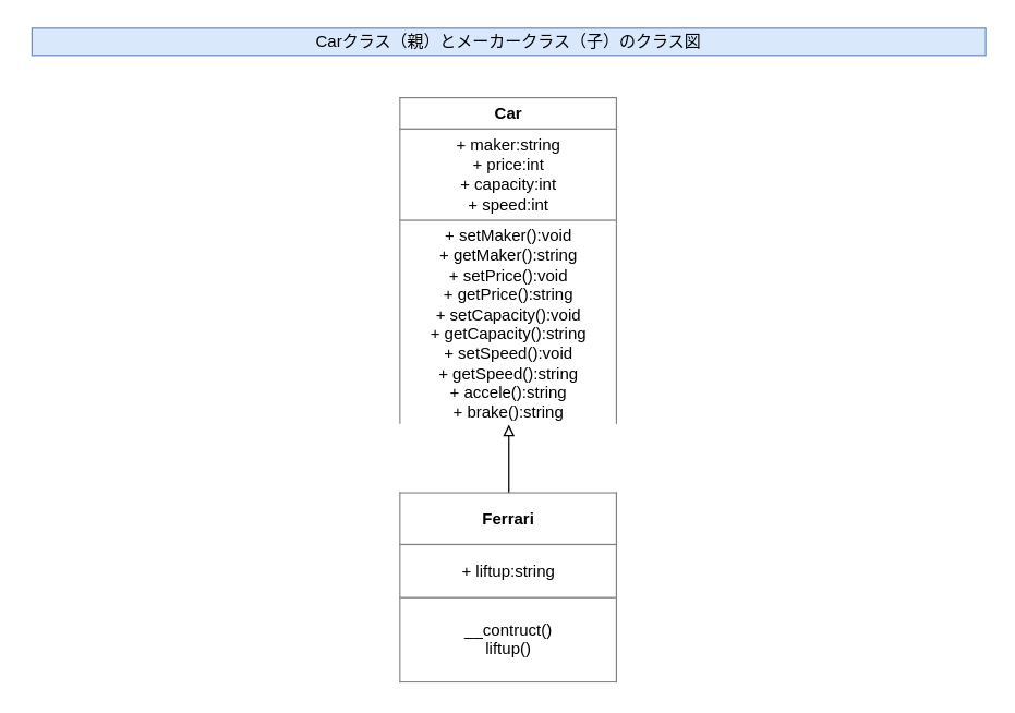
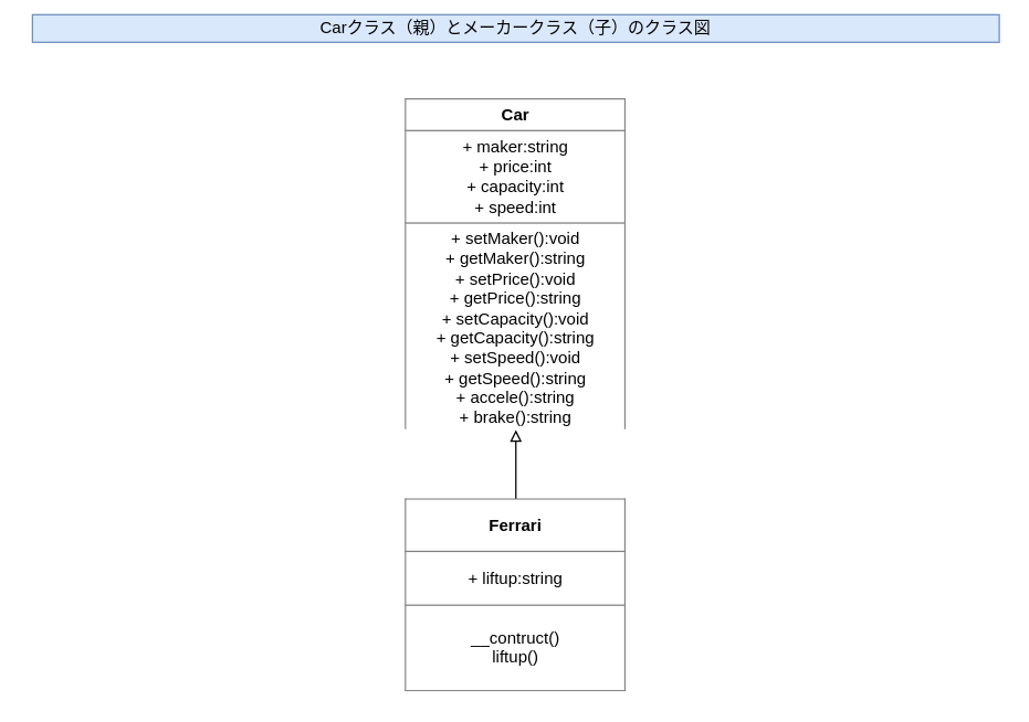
  <mxCell id="0" />
  <mxCell id="1" parent="0" />
- <mxCell id="2" value="Carクラス（親）とメーカークラス（子）のクラス図" style="text;html=1;strokeColor=#6c8ebf;fillColor=#dae8fc;align=center;verticalAlign=middle;whiteSpace=wrap;rounded=0;" parent="1" vertex="1"><mxGeometry x="23" y="20" width="700" height="20" as="geometry" /></mxCell>
+ <mxCell id="2" value="Carクラス（親）とメーカークラス（子）のクラス図" style="text;html=1;strokeColor=#6c8ebf;fillColor=#dae8fc;align=center;verticalAlign=middle;whiteSpace=wrap;rounded=0;" parent="1" vertex="1"><mxGeometry x="23" y="10" width="700" height="20" as="geometry" /></mxCell>
  <mxCell id="3" value="" style="group" parent="1" vertex="1" connectable="0"><mxGeometry x="20" y="71" width="700" height="430" as="geometry" /></mxCell>
  <mxCell id="4" value="&lt;table border=&quot;1&quot; width=&quot;100%&quot; cellpadding=&quot;4&quot; style=&quot;width: 100% ; height: 100% ; border-collapse: collapse&quot;&gt;&lt;tbody&gt;&lt;tr&gt;&lt;th align=&quot;center&quot;&gt;Car&lt;/th&gt;&lt;/tr&gt;&lt;tr&gt;&lt;td align=&quot;center&quot;&gt;+ maker:string&lt;br&gt;+ price:int&lt;br&gt;+ capacity:int&lt;br&gt;+ speed:int&lt;/td&gt;&lt;/tr&gt;&lt;tr&gt;&lt;td align=&quot;center&quot;&gt;+ setMaker():void&lt;br&gt;+ getMaker():string&lt;br&gt;+ setPrice():void&lt;br&gt;+ getPrice():string&lt;br&gt;+ setCapacity():void&lt;br&gt;+ getCapacity():string&lt;br&gt;+ setSpeed():void&lt;br&gt;+ getSpeed():string&lt;br&gt;+ accele():string&lt;br&gt;+ brake():string&lt;/td&gt;&lt;/tr&gt;&lt;/tbody&gt;&lt;/table&gt;" style="text;html=1;strokeColor=none;fillColor=none;overflow=fill;" parent="3" vertex="1"><mxGeometry x="273" width="160" height="240" as="geometry" /></mxCell>
  <mxCell id="5" style="edgeStyle=orthogonalEdgeStyle;rounded=0;orthogonalLoop=1;jettySize=auto;html=1;exitX=0.5;exitY=0;exitDx=0;exitDy=0;entryX=0.5;entryY=1;entryDx=0;entryDy=0;endArrow=block;endFill=0;" parent="3" source="6" target="4" edge="1"><mxGeometry relative="1" as="geometry" /></mxCell>
  <mxCell id="6" value="&lt;table border=&quot;1&quot; width=&quot;100%&quot; cellpadding=&quot;4&quot; style=&quot;width: 100% ; height: 100% ; border-collapse: collapse&quot;&gt;&lt;tbody&gt;&lt;tr&gt;&lt;th align=&quot;center&quot;&gt;Ferrari&lt;/th&gt;&lt;/tr&gt;&lt;tr&gt;&lt;td align=&quot;center&quot;&gt;+ liftup:string&lt;/td&gt;&lt;/tr&gt;&lt;tr&gt;&lt;td align=&quot;center&quot;&gt;__contruct()&lt;br&gt;liftup()&lt;/td&gt;&lt;/tr&gt;&lt;/tbody&gt;&lt;/table&gt;" style="text;html=1;strokeColor=none;fillColor=none;overflow=fill;" parent="3" vertex="1"><mxGeometry x="273" y="290" width="160" height="140" as="geometry" /></mxCell>
